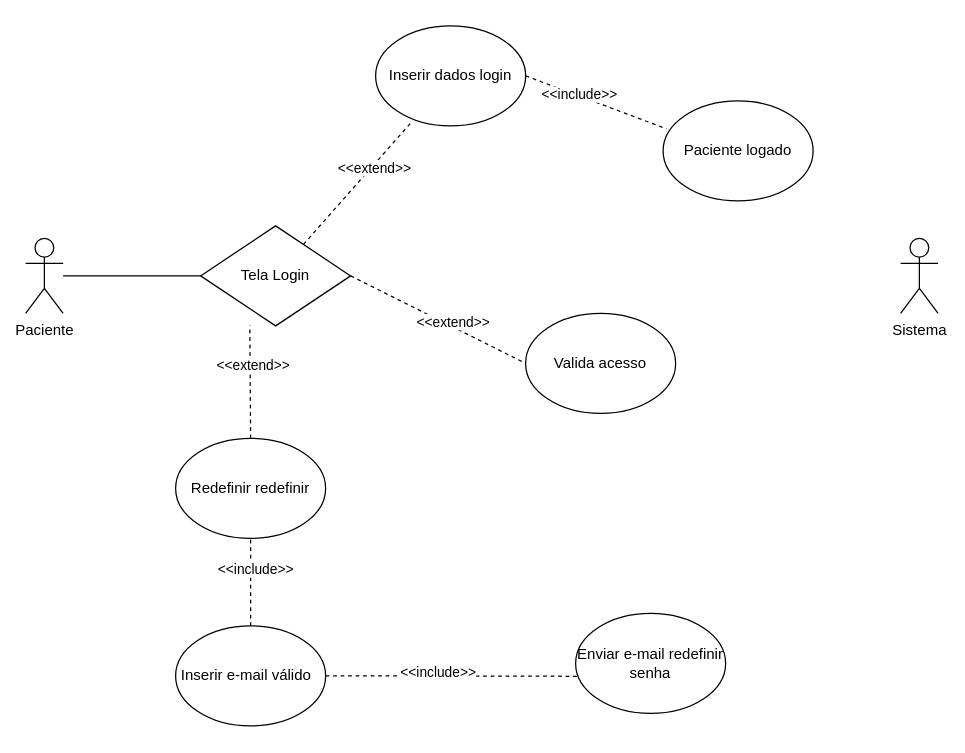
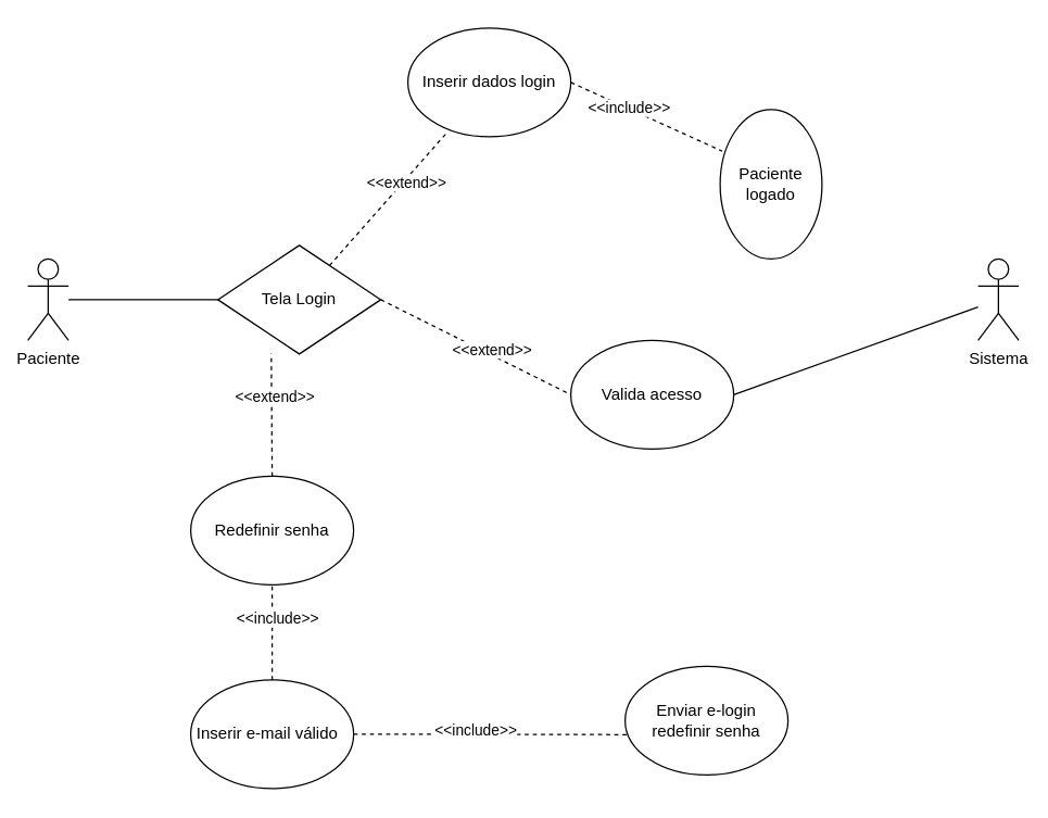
  <mxCell id="0" />
  <mxCell id="1" parent="0" />
  <mxCell id="2" value="Inserir dados login&lt;br&gt;" style="ellipse;whiteSpace=wrap;html=1;" vertex="1" parent="1"><mxGeometry x="300" y="20" width="120" height="80" as="geometry" /></mxCell>
  <mxCell id="3" value="Paciente" style="shape=umlActor;verticalLabelPosition=bottom;verticalAlign=top;html=1;outlineConnect=0;" vertex="1" parent="1"><mxGeometry x="20" y="190" width="30" height="60" as="geometry" /></mxCell>
  <mxCell id="4" value="Tela Login" style="rhombus;whiteSpace=wrap;html=1;" vertex="1" parent="1"><mxGeometry x="160" y="180" width="120" height="80" as="geometry" /></mxCell>
- <mxCell id="5" value="Paciente logado" style="ellipse;whiteSpace=wrap;html=1;" vertex="1" parent="1"><mxGeometry x="530" y="80" width="120" height="80" as="geometry" /></mxCell>
+ <mxCell id="5" value="Paciente logado" style="ellipse;whiteSpace=wrap;html=1;" vertex="1" parent="1"><mxGeometry x="530" y="80" width="75" height="110" as="geometry" /></mxCell>
  <mxCell id="6" value="Sistema" style="shape=umlActor;verticalLabelPosition=bottom;verticalAlign=top;html=1;outlineConnect=0;" vertex="1" parent="1"><mxGeometry x="720" y="190" width="30" height="60" as="geometry" /></mxCell>
  <mxCell id="7" value="Valida acesso" style="ellipse;whiteSpace=wrap;html=1;" vertex="1" parent="1"><mxGeometry x="420" y="250" width="120" height="80" as="geometry" /></mxCell>
- <mxCell id="8" value="Redefinir redefinir" style="ellipse;whiteSpace=wrap;html=1;" vertex="1" parent="1"><mxGeometry x="140" y="350" width="120" height="80" as="geometry" /></mxCell>
+ <mxCell id="8" value="Redefinir senha" style="ellipse;whiteSpace=wrap;html=1;" vertex="1" parent="1"><mxGeometry x="140" y="350" width="120" height="80" as="geometry" /></mxCell>
+ <mxCell id="9" value="" style="endArrow=none;html=1;exitX=1;exitY=0.5;exitDx=0;exitDy=0;" edge="1" parent="1" source="7" target="6"><mxGeometry width="50" height="50" relative="1" as="geometry"><mxPoint x="360" y="260" as="sourcePoint" /><mxPoint x="410" y="210" as="targetPoint" /></mxGeometry></mxCell>
  <mxCell id="10" value="Inserir e-mail válido&amp;nbsp;&amp;nbsp;" style="ellipse;whiteSpace=wrap;html=1;" vertex="1" parent="1"><mxGeometry x="140" y="500" width="120" height="80" as="geometry" /></mxCell>
- <mxCell id="11" value="Enviar e-mail redefinir senha" style="ellipse;whiteSpace=wrap;html=1;" vertex="1" parent="1"><mxGeometry x="460" y="490" width="120" height="80" as="geometry" /></mxCell>
+ <mxCell id="11" value="Enviar e-login redefinir senha" style="ellipse;whiteSpace=wrap;html=1;" vertex="1" parent="1"><mxGeometry x="460" y="490" width="120" height="80" as="geometry" /></mxCell>
  <mxCell id="12" value="" style="endArrow=none;html=1;entryX=0;entryY=0.5;entryDx=0;entryDy=0;" edge="1" parent="1" source="3" target="4"><mxGeometry width="50" height="50" relative="1" as="geometry"><mxPoint x="70" y="260" as="sourcePoint" /><mxPoint x="120" y="210" as="targetPoint" /></mxGeometry></mxCell>
  <mxCell id="13" value="" style="endArrow=none;dashed=1;html=1;entryX=0.022;entryY=0.279;entryDx=0;entryDy=0;entryPerimeter=0;exitX=1;exitY=0.5;exitDx=0;exitDy=0;" edge="1" parent="1" source="2" target="5"><mxGeometry width="50" height="50" relative="1" as="geometry"><mxPoint x="360" y="200" as="sourcePoint" /><mxPoint x="410" y="150" as="targetPoint" /></mxGeometry></mxCell>
  <mxCell id="14" value="&amp;lt;&amp;lt;include&amp;gt;&amp;gt;" style="edgeLabel;html=1;align=center;verticalAlign=middle;resizable=0;points=[];" vertex="1" connectable="0" parent="13"><mxGeometry x="-0.246" y="1" relative="1" as="geometry"><mxPoint as="offset" /></mxGeometry></mxCell>
  <mxCell id="15" value="" style="endArrow=none;dashed=1;html=1;exitX=1;exitY=0.5;exitDx=0;exitDy=0;entryX=0;entryY=0.5;entryDx=0;entryDy=0;" edge="1" parent="1" source="4" target="7"><mxGeometry width="50" height="50" relative="1" as="geometry"><mxPoint x="360" y="200" as="sourcePoint" /><mxPoint x="420" y="222" as="targetPoint" /><Array as="points" /></mxGeometry></mxCell>
  <mxCell id="16" value="&amp;lt;&amp;lt;extend&amp;gt;&amp;gt;" style="edgeLabel;html=1;align=center;verticalAlign=middle;resizable=0;points=[];" vertex="1" connectable="0" parent="15"><mxGeometry x="0.141" y="4" relative="1" as="geometry"><mxPoint as="offset" /></mxGeometry></mxCell>
  <mxCell id="17" value="" style="endArrow=none;dashed=1;html=1;exitX=0.5;exitY=0;exitDx=0;exitDy=0;entryX=0.328;entryY=0.996;entryDx=0;entryDy=0;entryPerimeter=0;" edge="1" parent="1" source="8" target="4"><mxGeometry width="50" height="50" relative="1" as="geometry"><mxPoint x="360" y="400" as="sourcePoint" /><mxPoint x="410" y="350" as="targetPoint" /></mxGeometry></mxCell>
  <mxCell id="18" value="&amp;lt;&amp;lt;extend&amp;gt;&amp;gt;" style="edgeLabel;html=1;align=center;verticalAlign=middle;resizable=0;points=[];" vertex="1" connectable="0" parent="17"><mxGeometry x="0.277" y="-2" relative="1" as="geometry"><mxPoint as="offset" /></mxGeometry></mxCell>
  <mxCell id="19" value="" style="endArrow=none;dashed=1;html=1;exitX=0.5;exitY=0;exitDx=0;exitDy=0;entryX=0.5;entryY=1;entryDx=0;entryDy=0;" edge="1" parent="1" source="10" target="8"><mxGeometry width="50" height="50" relative="1" as="geometry"><mxPoint x="360" y="400" as="sourcePoint" /><mxPoint x="410" y="350" as="targetPoint" /></mxGeometry></mxCell>
  <mxCell id="20" value="&amp;lt;&amp;lt;include&amp;gt;&amp;gt;" style="edgeLabel;html=1;align=center;verticalAlign=middle;resizable=0;points=[];" vertex="1" connectable="0" parent="19"><mxGeometry x="0.305" y="-3" relative="1" as="geometry"><mxPoint as="offset" /></mxGeometry></mxCell>
  <mxCell id="21" value="" style="endArrow=none;dashed=1;html=1;exitX=1;exitY=0.5;exitDx=0;exitDy=0;entryX=0.011;entryY=0.629;entryDx=0;entryDy=0;entryPerimeter=0;" edge="1" parent="1" source="10" target="11"><mxGeometry width="50" height="50" relative="1" as="geometry"><mxPoint x="360" y="400" as="sourcePoint" /><mxPoint x="410" y="350" as="targetPoint" /><Array as="points" /></mxGeometry></mxCell>
  <mxCell id="22" value="&amp;lt;&amp;lt;include&amp;gt;&amp;gt;" style="edgeLabel;html=1;align=center;verticalAlign=middle;resizable=0;points=[];" vertex="1" connectable="0" parent="21"><mxGeometry x="-0.119" y="4" relative="1" as="geometry"><mxPoint as="offset" /></mxGeometry></mxCell>
  <mxCell id="23" value="" style="endArrow=none;dashed=1;html=1;entryX=0.239;entryY=0.963;entryDx=0;entryDy=0;entryPerimeter=0;" edge="1" parent="1" source="4" target="2"><mxGeometry width="50" height="50" relative="1" as="geometry"><mxPoint x="360" y="200" as="sourcePoint" /><mxPoint x="410" y="150" as="targetPoint" /></mxGeometry></mxCell>
  <mxCell id="24" value="&amp;lt;&amp;lt;extend&amp;gt;&amp;gt;" style="edgeLabel;html=1;align=center;verticalAlign=middle;resizable=0;points=[];" vertex="1" connectable="0" parent="23"><mxGeometry x="0.275" y="-2" relative="1" as="geometry"><mxPoint as="offset" /></mxGeometry></mxCell>
